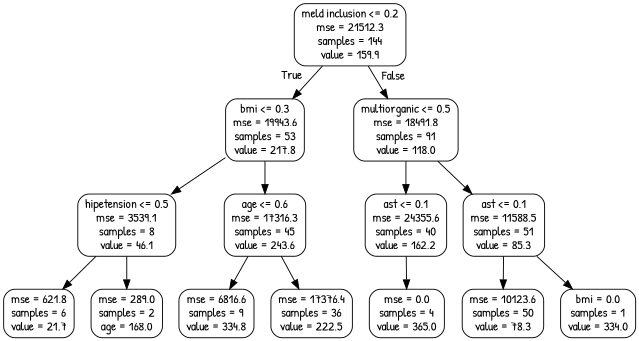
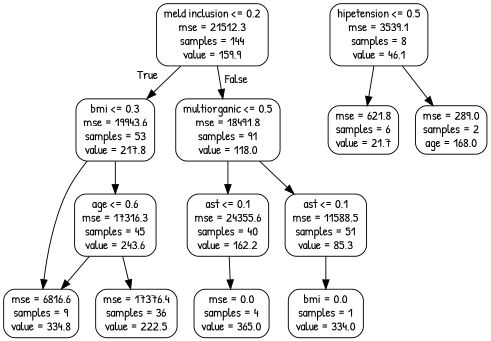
  digraph {
    fontname="Patrick Hand"
    node [color=black fontname="Patrick Hand" shape=box style=rounded]
    edge [fontname="Patrick Hand"]
    n1 [label="meld inclusion <= 0.2\nmse = 21512.3\nsamples = 144\nvalue = 159.9"]
    n2 [label="bmi <= 0.3\nmse = 19943.6\nsamples = 53\nvalue = 217.8"]
    n3 [label="multiorganic <= 0.5\nmse = 18491.8\nsamples = 91\nvalue = 118.0"]
    n4 [label="hipetension <= 0.5\nmse = 3539.1\nsamples = 8\nvalue = 46.1"]
    n5 [label="age <= 0.6\nmse = 17316.3\nsamples = 45\nvalue = 243.6"]
    n6 [label="ast <= 0.1\nmse = 24355.6\nsamples = 40\nvalue = 162.2"]
    n7 [label="ast <= 0.1\nmse = 11588.5\nsamples = 51\nvalue = 85.3"]
    n8 [label="mse = 621.8\nsamples = 6\nvalue = 21.7"]
    n9 [label="mse = 289.0\nsamples = 2\nage = 168.0"]
    n10 [label="mse = 6816.6\nsamples = 9\nvalue = 334.8"]
    n11 [label="mse = 17376.4\nsamples = 36\nvalue = 222.5"]
    n12 [label="mse = 0.0\nsamples = 4\nvalue = 365.0"]
-   n13 [label="mse = 10123.6\nsamples = 50\nvalue = 78.3"]
    n14 [label="bmi = 0.0\nsamples = 1\nvalue = 334.0"]
    n1 -> n2 [headlabel=True labelangle=45 labeldistance=2.5]
    n1 -> n3 [headlabel=False labelangle=-45 labeldistance=2.5]
-   n2 -> n4
+   n2 -> n10
    n2 -> n5
    n3 -> n6
    n3 -> n7
    n4 -> n8
    n4 -> n9
    n5 -> n10
    n5 -> n11
    n6 -> n12
-   n7 -> n13
    n7 -> n14
  }
